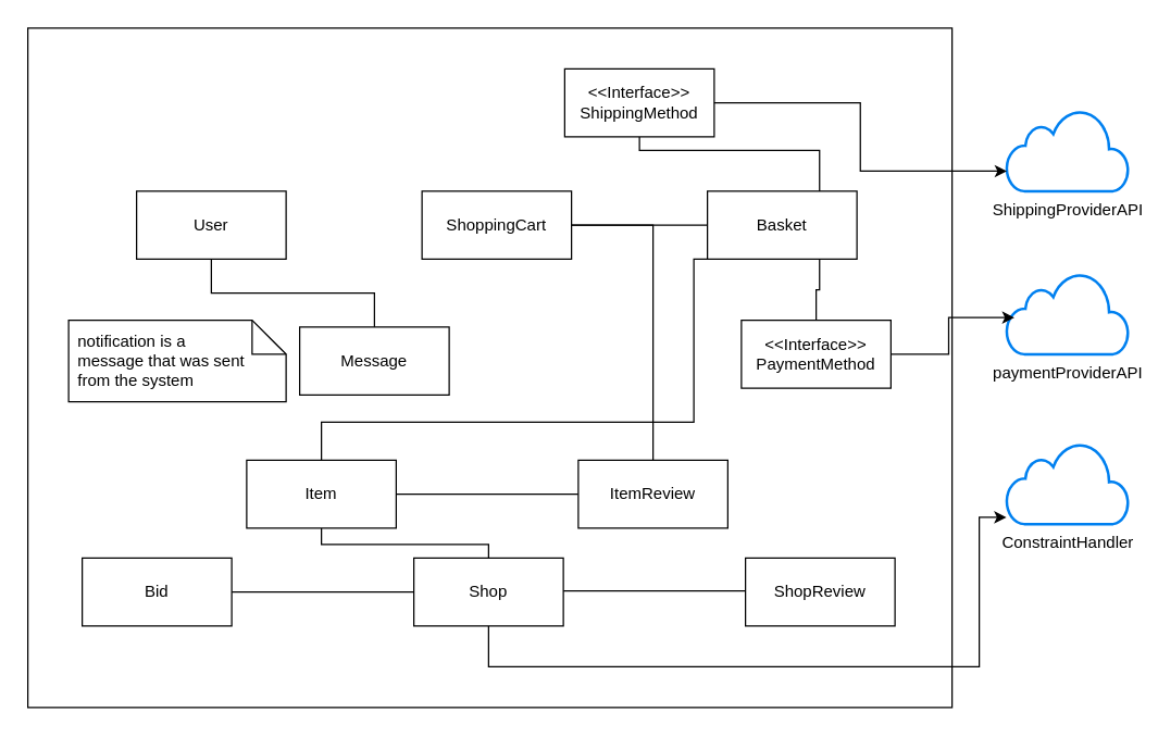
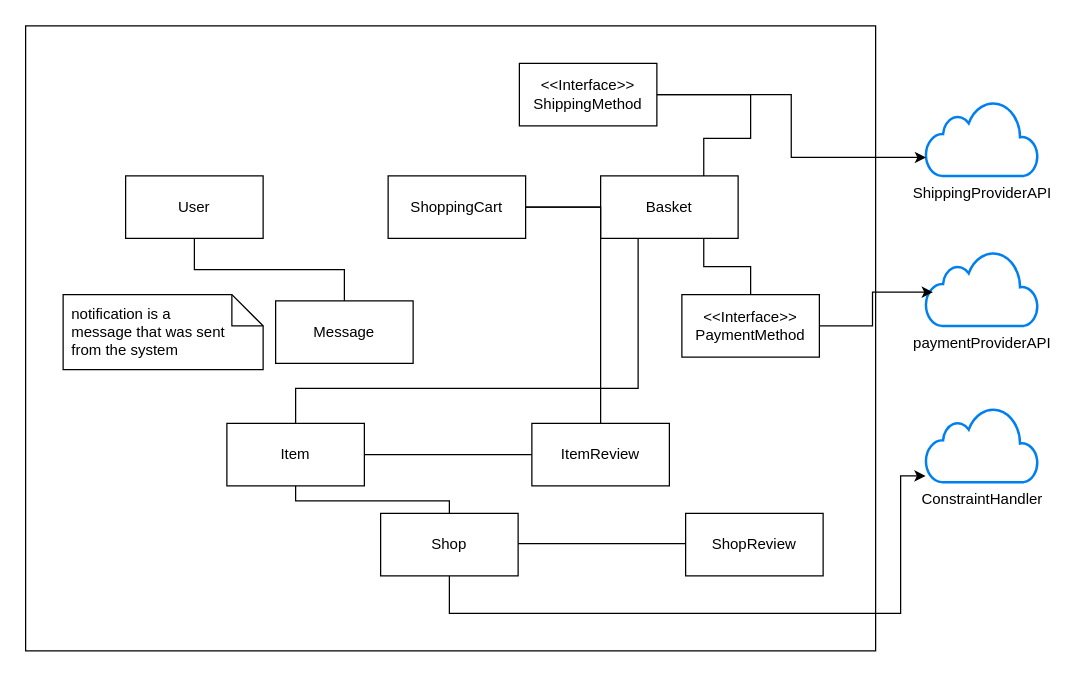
  <mxCell id="0" />
  <mxCell id="1" parent="0" />
  <mxCell id="2" value="" style="rounded=0;whiteSpace=wrap;html=1;" vertex="1" parent="1"><mxGeometry x="20" y="20" width="680" height="500" as="geometry" /></mxCell>
  <mxCell id="3" value="User" style="html=1;whiteSpace=wrap;" vertex="1" parent="1"><mxGeometry x="100" y="140" width="110" height="50" as="geometry" /></mxCell>
  <mxCell id="4" style="edgeStyle=orthogonalEdgeStyle;rounded=0;orthogonalLoop=1;jettySize=auto;html=1;exitX=0.5;exitY=1;exitDx=0;exitDy=0;" edge="1" parent="1" source="5" target="31"><mxGeometry relative="1" as="geometry"><Array as="points"><mxPoint x="359" y="490" /><mxPoint x="720" y="490" /><mxPoint x="720" y="380" /></Array></mxGeometry></mxCell>
  <mxCell id="5" value="Shop" style="html=1;whiteSpace=wrap;" vertex="1" parent="1"><mxGeometry x="304" y="410" width="110" height="50" as="geometry" /></mxCell>
  <mxCell id="6" style="edgeStyle=orthogonalEdgeStyle;rounded=0;orthogonalLoop=1;jettySize=auto;html=1;exitX=0.25;exitY=1;exitDx=0;exitDy=0;entryX=0.5;entryY=0;entryDx=0;entryDy=0;endArrow=none;startFill=0;" edge="1" parent="1" source="7" target="10"><mxGeometry relative="1" as="geometry"><Array as="points"><mxPoint x="510" y="190" /><mxPoint x="510" y="310" /><mxPoint x="236" y="310" /></Array></mxGeometry></mxCell>
- <mxCell id="7" value="Basket" style="html=1;whiteSpace=wrap;" vertex="1" parent="1"><mxGeometry x="520" y="140" width="110" height="50" as="geometry" /></mxCell>
+ <mxCell id="7" value="Basket" style="html=1;whiteSpace=wrap;" vertex="1" parent="1"><mxGeometry x="480" y="140" width="110" height="50" as="geometry" /></mxCell>
  <mxCell id="8" style="edgeStyle=orthogonalEdgeStyle;rounded=0;orthogonalLoop=1;jettySize=auto;html=1;entryX=0;entryY=0.5;entryDx=0;entryDy=0;endArrow=none;startFill=0;" edge="1" parent="1" source="10" target="22"><mxGeometry relative="1" as="geometry" /></mxCell>
  <mxCell id="9" style="edgeStyle=orthogonalEdgeStyle;rounded=0;orthogonalLoop=1;jettySize=auto;html=1;exitX=0.5;exitY=1;exitDx=0;exitDy=0;entryX=0.5;entryY=0;entryDx=0;entryDy=0;endArrow=none;startFill=0;" edge="1" parent="1" source="10" target="5"><mxGeometry relative="1" as="geometry"><Array as="points"><mxPoint x="236" y="400" /><mxPoint x="359" y="400" /></Array></mxGeometry></mxCell>
  <mxCell id="10" value="Item" style="html=1;whiteSpace=wrap;" vertex="1" parent="1"><mxGeometry x="181" y="338" width="110" height="50" as="geometry" /></mxCell>
  <mxCell id="11" style="edgeStyle=orthogonalEdgeStyle;rounded=0;orthogonalLoop=1;jettySize=auto;html=1;endArrow=none;startFill=0;" edge="1" parent="1" source="13" target="22"><mxGeometry relative="1" as="geometry" /></mxCell>
  <mxCell id="12" style="edgeStyle=orthogonalEdgeStyle;rounded=0;orthogonalLoop=1;jettySize=auto;html=1;exitX=1;exitY=0.5;exitDx=0;exitDy=0;entryX=0;entryY=0.5;entryDx=0;entryDy=0;endArrow=none;startFill=0;" edge="1" parent="1" source="13" target="7"><mxGeometry relative="1" as="geometry" /></mxCell>
  <mxCell id="13" value="ShoppingCart" style="html=1;whiteSpace=wrap;" vertex="1" parent="1"><mxGeometry x="310" y="140" width="110" height="50" as="geometry" /></mxCell>
  <mxCell id="14" style="edgeStyle=orthogonalEdgeStyle;rounded=0;orthogonalLoop=1;jettySize=auto;html=1;entryX=0.75;entryY=1;entryDx=0;entryDy=0;endArrow=none;startFill=0;" edge="1" parent="1" source="15" target="7"><mxGeometry relative="1" as="geometry" /></mxCell>
  <mxCell id="15" value="&amp;lt;&amp;lt;Interface&amp;gt;&amp;gt;&lt;div&gt;PaymentMethod&lt;/div&gt;" style="html=1;whiteSpace=wrap;" vertex="1" parent="1"><mxGeometry x="545" y="235" width="110" height="50" as="geometry" /></mxCell>
  <mxCell id="16" style="edgeStyle=orthogonalEdgeStyle;rounded=0;orthogonalLoop=1;jettySize=auto;html=1;entryX=0.75;entryY=0;entryDx=0;entryDy=0;endArrow=none;startFill=0;" edge="1" parent="1" source="17" target="7"><mxGeometry relative="1" as="geometry"><Array as="points"><mxPoint x="600" y="110" /><mxPoint x="563" y="110" /></Array></mxGeometry></mxCell>
  <mxCell id="17" value="&amp;lt;&amp;lt;Interface&amp;gt;&amp;gt;&lt;div&gt;ShippingMethod&lt;/div&gt;" style="html=1;whiteSpace=wrap;" vertex="1" parent="1"><mxGeometry x="415" y="50" width="110" height="50" as="geometry" /></mxCell>
  <mxCell id="18" value="ShippingProviderAPI" style="html=1;verticalLabelPosition=bottom;align=center;labelBackgroundColor=#ffffff;verticalAlign=top;strokeWidth=2;strokeColor=#0080F0;shadow=0;dashed=0;shape=mxgraph.ios7.icons.cloud;" vertex="1" parent="1"><mxGeometry x="740" y="80" width="90" height="60" as="geometry" /></mxCell>
  <mxCell id="19" value="paymentProviderAPI" style="html=1;verticalLabelPosition=bottom;align=center;labelBackgroundColor=#ffffff;verticalAlign=top;strokeWidth=2;strokeColor=#0080F0;shadow=0;dashed=0;shape=mxgraph.ios7.icons.cloud;" vertex="1" parent="1"><mxGeometry x="740" y="200" width="90" height="60" as="geometry" /></mxCell>
  <mxCell id="20" style="edgeStyle=orthogonalEdgeStyle;rounded=0;orthogonalLoop=1;jettySize=auto;html=1;entryX=0.065;entryY=0.55;entryDx=0;entryDy=0;entryPerimeter=0;" edge="1" parent="1" source="15" target="19"><mxGeometry relative="1" as="geometry" /></mxCell>
  <mxCell id="21" style="edgeStyle=orthogonalEdgeStyle;rounded=0;orthogonalLoop=1;jettySize=auto;html=1;exitX=1;exitY=0.5;exitDx=0;exitDy=0;entryX=0.004;entryY=0.754;entryDx=0;entryDy=0;entryPerimeter=0;" edge="1" parent="1" source="17" target="18"><mxGeometry relative="1" as="geometry" /></mxCell>
  <mxCell id="22" value="ItemReview" style="html=1;whiteSpace=wrap;" vertex="1" parent="1"><mxGeometry x="425" y="338" width="110" height="50" as="geometry" /></mxCell>
  <mxCell id="23" value="ShopReview" style="html=1;whiteSpace=wrap;" vertex="1" parent="1"><mxGeometry x="548" y="410" width="110" height="50" as="geometry" /></mxCell>
  <mxCell id="24" style="edgeStyle=orthogonalEdgeStyle;rounded=0;orthogonalLoop=1;jettySize=auto;html=1;entryX=0;entryY=0.5;entryDx=0;entryDy=0;endArrow=none;startFill=0;" edge="1" parent="1"><mxGeometry relative="1" as="geometry"><mxPoint x="414" y="434.29" as="sourcePoint" /><mxPoint x="548" y="434.29" as="targetPoint" /></mxGeometry></mxCell>
  <mxCell id="25" style="edgeStyle=orthogonalEdgeStyle;rounded=0;orthogonalLoop=1;jettySize=auto;html=1;exitX=0.5;exitY=0;exitDx=0;exitDy=0;entryX=0.5;entryY=1;entryDx=0;entryDy=0;endArrow=none;startFill=0;" edge="1" parent="1" source="26" target="3"><mxGeometry relative="1" as="geometry" /></mxCell>
  <mxCell id="26" value="Message" style="html=1;whiteSpace=wrap;" vertex="1" parent="1"><mxGeometry x="220" y="240" width="110" height="50" as="geometry" /></mxCell>
  <mxCell id="27" value="" style="shape=note2;boundedLbl=1;whiteSpace=wrap;html=1;size=25;verticalAlign=top;align=left;spacingLeft=5;whiteSpace=wrap;" vertex="1" parent="1"><mxGeometry x="50" y="235" width="160" height="60" as="geometry" /></mxCell>
  <mxCell id="28" value="notification is a message that was sent from the system" style="resizeWidth=1;part=1;html=1;strokeColor=none;fillColor=none;align=left;spacingLeft=5;whiteSpace=wrap;" vertex="1" parent="27"><mxGeometry width="130" height="60" relative="1" as="geometry" /></mxCell>
- <mxCell id="29" style="edgeStyle=orthogonalEdgeStyle;rounded=0;orthogonalLoop=1;jettySize=auto;html=1;entryX=0;entryY=0.5;entryDx=0;entryDy=0;endArrow=none;startFill=0;" edge="1" parent="1" source="30" target="5"><mxGeometry relative="1" as="geometry" /></mxCell>
- <mxCell id="30" value="Bid" style="html=1;whiteSpace=wrap;" vertex="1" parent="1"><mxGeometry x="60" y="410" width="110" height="50" as="geometry" /></mxCell>
  <mxCell id="31" value="ConstraintHandler" style="html=1;verticalLabelPosition=bottom;align=center;labelBackgroundColor=#ffffff;verticalAlign=top;strokeWidth=2;strokeColor=#0080F0;shadow=0;dashed=0;shape=mxgraph.ios7.icons.cloud;" vertex="1" parent="1"><mxGeometry x="740" y="325" width="90" height="60" as="geometry" /></mxCell>
